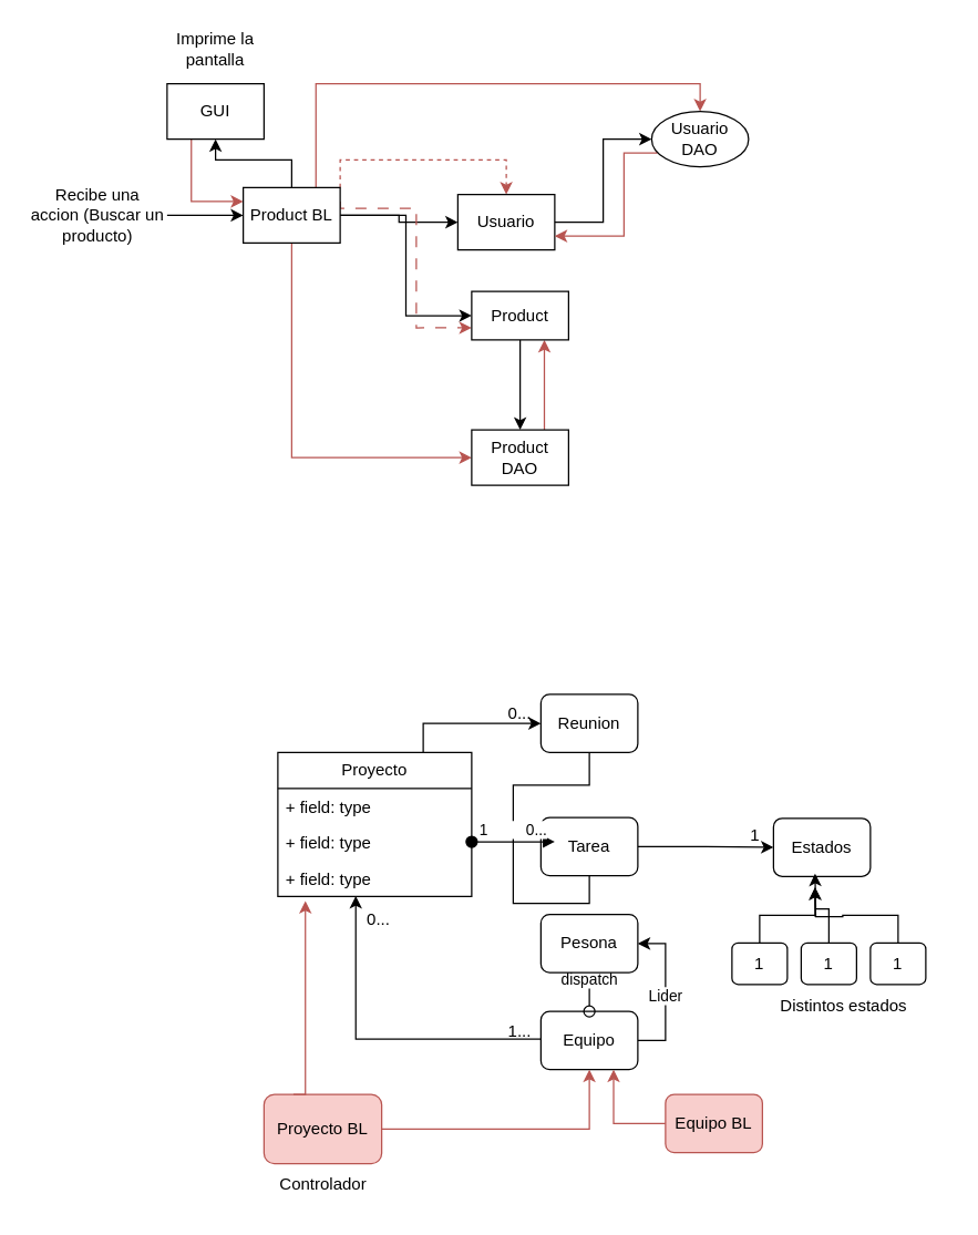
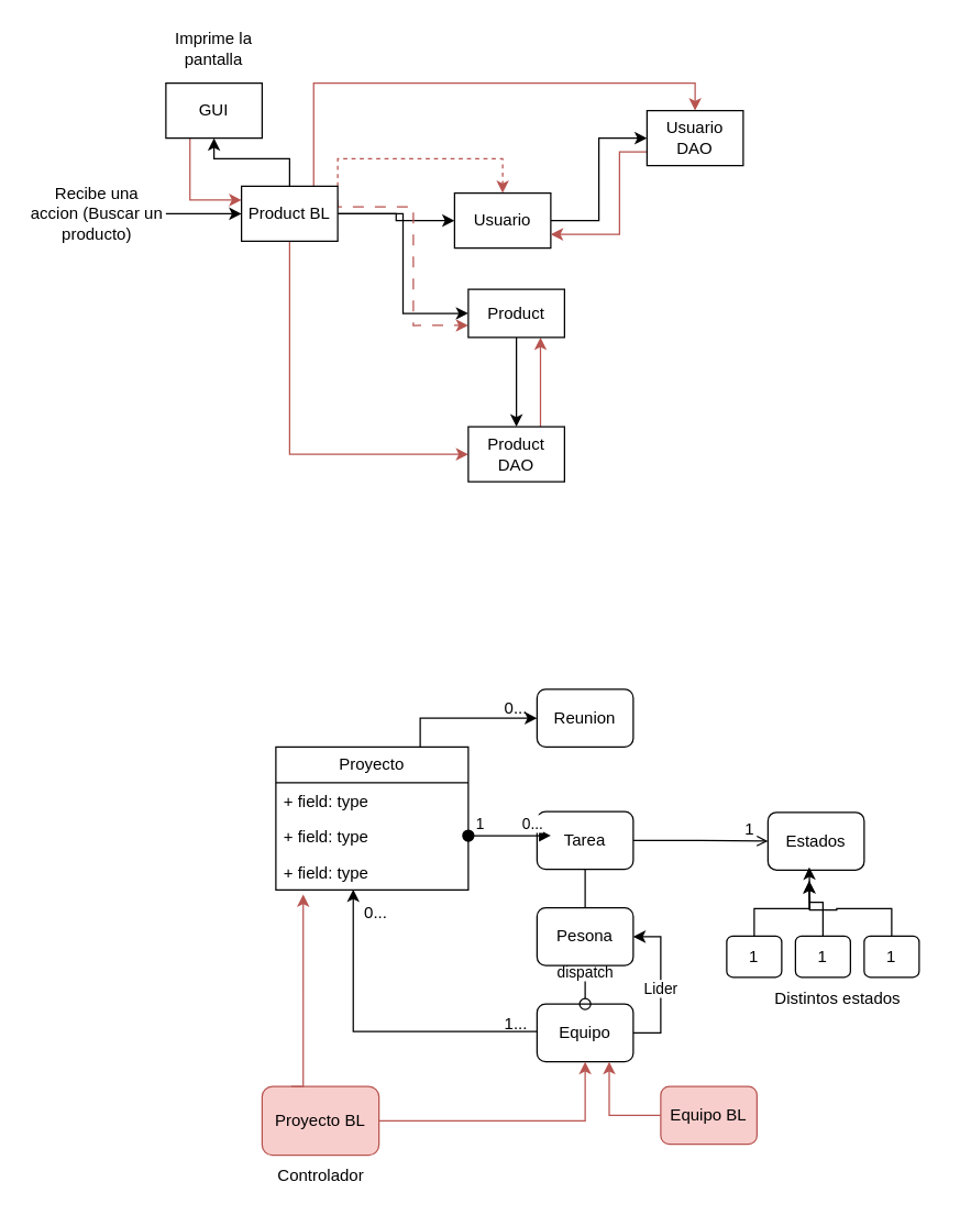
  <mxCell id="0" />
  <mxCell id="1" parent="0" />
  <mxCell id="2" style="edgeStyle=orthogonalEdgeStyle;rounded=0;orthogonalLoop=1;jettySize=auto;html=1;exitX=0.25;exitY=1;exitDx=0;exitDy=0;entryX=0;entryY=0.25;entryDx=0;entryDy=0;fillColor=#f8cecc;strokeColor=#b85450;" parent="1" source="3" target="11" edge="1"><mxGeometry relative="1" as="geometry" /></mxCell>
  <mxCell id="3" value="GUI" style="rounded=0;whiteSpace=wrap;html=1;" parent="1" vertex="1"><mxGeometry x="120" y="60" width="70" height="40" as="geometry" /></mxCell>
  <mxCell id="4" style="edgeStyle=orthogonalEdgeStyle;rounded=0;orthogonalLoop=1;jettySize=auto;html=1;exitX=1;exitY=0.5;exitDx=0;exitDy=0;" parent="1" source="11" target="17" edge="1"><mxGeometry relative="1" as="geometry" /></mxCell>
  <mxCell id="5" style="edgeStyle=orthogonalEdgeStyle;rounded=0;orthogonalLoop=1;jettySize=auto;html=1;exitX=1;exitY=0.5;exitDx=0;exitDy=0;entryX=0;entryY=0.5;entryDx=0;entryDy=0;" parent="1" source="11" target="21" edge="1"><mxGeometry relative="1" as="geometry"><mxPoint x="330" y="230" as="targetPoint" /></mxGeometry></mxCell>
  <mxCell id="6" style="edgeStyle=orthogonalEdgeStyle;rounded=0;orthogonalLoop=1;jettySize=auto;html=1;exitX=1;exitY=0;exitDx=0;exitDy=0;entryX=0.5;entryY=0;entryDx=0;entryDy=0;dashed=1;fillColor=#f8cecc;strokeColor=#b85450;" parent="1" source="11" target="17" edge="1"><mxGeometry relative="1" as="geometry" /></mxCell>
  <mxCell id="7" style="edgeStyle=orthogonalEdgeStyle;rounded=0;orthogonalLoop=1;jettySize=auto;html=1;" parent="1" source="11" target="3" edge="1"><mxGeometry relative="1" as="geometry" /></mxCell>
  <mxCell id="8" style="edgeStyle=orthogonalEdgeStyle;rounded=0;orthogonalLoop=1;jettySize=auto;html=1;exitX=0.75;exitY=0;exitDx=0;exitDy=0;entryX=0.5;entryY=0;entryDx=0;entryDy=0;fillColor=#f8cecc;strokeColor=#b85450;" parent="1" source="11" target="19" edge="1"><mxGeometry relative="1" as="geometry" /></mxCell>
  <mxCell id="9" style="edgeStyle=orthogonalEdgeStyle;rounded=0;orthogonalLoop=1;jettySize=auto;html=1;exitX=1;exitY=0.25;exitDx=0;exitDy=0;entryX=0;entryY=0.75;entryDx=0;entryDy=0;dashed=1;dashPattern=8 8;fillColor=#f8cecc;strokeColor=#b85450;" parent="1" source="11" target="21" edge="1"><mxGeometry relative="1" as="geometry"><Array as="points"><mxPoint x="300" y="150" /><mxPoint x="300" y="236" /></Array></mxGeometry></mxCell>
  <mxCell id="10" style="edgeStyle=orthogonalEdgeStyle;rounded=0;orthogonalLoop=1;jettySize=auto;html=1;exitX=0.5;exitY=1;exitDx=0;exitDy=0;entryX=0;entryY=0.5;entryDx=0;entryDy=0;fillColor=#f8cecc;strokeColor=#b85450;" parent="1" source="11" target="13" edge="1"><mxGeometry relative="1" as="geometry" /></mxCell>
  <mxCell id="11" value="Product BL" style="rounded=0;whiteSpace=wrap;html=1;" parent="1" vertex="1"><mxGeometry x="175" y="135" width="70" height="40" as="geometry" /></mxCell>
  <mxCell id="12" style="edgeStyle=orthogonalEdgeStyle;rounded=0;orthogonalLoop=1;jettySize=auto;html=1;exitX=0.75;exitY=0;exitDx=0;exitDy=0;entryX=0.75;entryY=1;entryDx=0;entryDy=0;fillColor=#f8cecc;strokeColor=#b85450;" parent="1" source="13" target="21" edge="1"><mxGeometry relative="1" as="geometry" /></mxCell>
  <mxCell id="13" value="Product DAO" style="rounded=0;whiteSpace=wrap;html=1;" parent="1" vertex="1"><mxGeometry x="340" y="310" width="70" height="40" as="geometry" /></mxCell>
  <mxCell id="14" style="edgeStyle=orthogonalEdgeStyle;rounded=0;orthogonalLoop=1;jettySize=auto;html=1;entryX=0;entryY=0.5;entryDx=0;entryDy=0;" parent="1" source="15" target="11" edge="1"><mxGeometry relative="1" as="geometry" /></mxCell>
  <mxCell id="15" value="Recibe una accion (Buscar un producto)" style="text;html=1;align=center;verticalAlign=middle;whiteSpace=wrap;rounded=0;" parent="1" vertex="1"><mxGeometry x="20" y="140" width="100" height="30" as="geometry" /></mxCell>
  <mxCell id="16" style="edgeStyle=orthogonalEdgeStyle;rounded=0;orthogonalLoop=1;jettySize=auto;html=1;entryX=0;entryY=0.5;entryDx=0;entryDy=0;" parent="1" source="17" target="19" edge="1"><mxGeometry relative="1" as="geometry" /></mxCell>
  <mxCell id="17" value="Usuario" style="rounded=0;whiteSpace=wrap;html=1;" parent="1" vertex="1"><mxGeometry x="330" y="140" width="70" height="40" as="geometry" /></mxCell>
  <mxCell id="18" style="edgeStyle=orthogonalEdgeStyle;rounded=0;orthogonalLoop=1;jettySize=auto;html=1;exitX=0;exitY=0.75;exitDx=0;exitDy=0;entryX=1;entryY=0.75;entryDx=0;entryDy=0;fillColor=#f8cecc;strokeColor=#b85450;" parent="1" source="19" target="17" edge="1"><mxGeometry relative="1" as="geometry"><Array as="points"><mxPoint x="450" y="110" /><mxPoint x="450" y="170" /></Array></mxGeometry></mxCell>
- <mxCell id="19" value="Usuario DAO" style="ellipse;whiteSpace=wrap;html=1;" parent="1" vertex="1"><mxGeometry x="470" y="80" width="70" height="40" as="geometry" /></mxCell>
+ <mxCell id="19" value="Usuario DAO" style="rounded=0;whiteSpace=wrap;html=1;" parent="1" vertex="1"><mxGeometry x="470" y="80" width="70" height="40" as="geometry" /></mxCell>
  <mxCell id="20" style="edgeStyle=orthogonalEdgeStyle;rounded=0;orthogonalLoop=1;jettySize=auto;html=1;exitX=0.5;exitY=1;exitDx=0;exitDy=0;entryX=0.5;entryY=0;entryDx=0;entryDy=0;" parent="1" source="21" target="13" edge="1"><mxGeometry relative="1" as="geometry" /></mxCell>
  <mxCell id="21" value="Product" style="rounded=0;whiteSpace=wrap;html=1;" parent="1" vertex="1"><mxGeometry x="340" y="210" width="70" height="35" as="geometry" /></mxCell>
  <mxCell id="22" value="Imprime la pantalla" style="text;html=1;align=center;verticalAlign=middle;whiteSpace=wrap;rounded=0;" parent="1" vertex="1"><mxGeometry x="125" y="20" width="60" height="30" as="geometry" /></mxCell>
  <mxCell id="23" style="edgeStyle=orthogonalEdgeStyle;rounded=0;orthogonalLoop=1;jettySize=auto;html=1;exitX=0.75;exitY=0;exitDx=0;exitDy=0;entryX=0;entryY=0.5;entryDx=0;entryDy=0;" parent="1" source="25" target="46" edge="1"><mxGeometry relative="1" as="geometry" /></mxCell>
  <mxCell id="24" style="edgeStyle=orthogonalEdgeStyle;rounded=0;orthogonalLoop=1;jettySize=auto;html=1;entryX=1;entryY=0.5;entryDx=0;entryDy=0;exitX=0.402;exitY=0.986;exitDx=0;exitDy=0;exitPerimeter=0;startArrow=classic;startFill=1;" parent="1" source="28" target="48" edge="1"><mxGeometry relative="1" as="geometry"><Array as="points"><mxPoint x="256" y="750" /><mxPoint x="420" y="750" /><mxPoint x="420" y="745" /></Array></mxGeometry></mxCell>
  <mxCell id="25" value="Proyecto" style="swimlane;fontStyle=0;childLayout=stackLayout;horizontal=1;startSize=26;fillColor=none;horizontalStack=0;resizeParent=1;resizeParentMax=0;resizeLast=0;collapsible=1;marginBottom=0;whiteSpace=wrap;html=1;" parent="1" vertex="1"><mxGeometry x="200" y="543" width="140" height="104" as="geometry" /></mxCell>
  <mxCell id="26" value="+ field: type" style="text;strokeColor=none;fillColor=none;align=left;verticalAlign=top;spacingLeft=4;spacingRight=4;overflow=hidden;rotatable=0;points=[[0,0.5],[1,0.5]];portConstraint=eastwest;whiteSpace=wrap;html=1;" parent="25" vertex="1"><mxGeometry y="26" width="140" height="26" as="geometry" /></mxCell>
  <mxCell id="27" value="+ field: type" style="text;strokeColor=none;fillColor=none;align=left;verticalAlign=top;spacingLeft=4;spacingRight=4;overflow=hidden;rotatable=0;points=[[0,0.5],[1,0.5]];portConstraint=eastwest;whiteSpace=wrap;html=1;" parent="25" vertex="1"><mxGeometry y="52" width="140" height="26" as="geometry" /></mxCell>
  <mxCell id="28" value="+ field: type" style="text;strokeColor=none;fillColor=none;align=left;verticalAlign=top;spacingLeft=4;spacingRight=4;overflow=hidden;rotatable=0;points=[[0,0.5],[1,0.5]];portConstraint=eastwest;whiteSpace=wrap;html=1;" parent="25" vertex="1"><mxGeometry y="78" width="140" height="26" as="geometry" /></mxCell>
- <mxCell id="29" style="edgeStyle=orthogonalEdgeStyle;rounded=0;orthogonalLoop=1;jettySize=auto;html=1;exitX=1;exitY=0.5;exitDx=0;exitDy=0;" parent="1" source="31" target="33" edge="1"><mxGeometry relative="1" as="geometry" /></mxCell>
- <mxCell id="30" style="edgeStyle=orthogonalEdgeStyle;rounded=0;orthogonalLoop=1;jettySize=auto;html=1;exitX=0.5;exitY=1;exitDx=0;exitDy=0;endArrow=none;endFill=0;" parent="1" source="31" target="46" edge="1"><mxGeometry relative="1" as="geometry" /></mxCell>
+ <mxCell id="29" style="edgeStyle=orthogonalEdgeStyle;rounded=0;orthogonalLoop=1;jettySize=auto;html=1;exitX=1;exitY=0.5;exitDx=0;exitDy=0;endArrow=open;" parent="1" source="31" target="33" edge="1"><mxGeometry relative="1" as="geometry" /></mxCell>
+ <mxCell id="30" style="edgeStyle=orthogonalEdgeStyle;rounded=0;orthogonalLoop=1;jettySize=auto;html=1;exitX=0.5;exitY=1;exitDx=0;exitDy=0;entryX=0.5;entryY=0;entryDx=0;entryDy=0;endArrow=none;endFill=0;" parent="1" source="31" target="45" edge="1"><mxGeometry relative="1" as="geometry" /></mxCell>
  <mxCell id="31" value="Tarea" style="rounded=1;whiteSpace=wrap;html=1;" parent="1" vertex="1"><mxGeometry x="390" y="590" width="70" height="42" as="geometry" /></mxCell>
  <mxCell id="32" value="1&amp;nbsp; &amp;nbsp; &amp;nbsp; &amp;nbsp; &amp;nbsp;0..." style="html=1;verticalAlign=bottom;startArrow=oval;startFill=1;endArrow=block;startSize=8;curved=0;rounded=0;" parent="1" edge="1"><mxGeometry width="60" relative="1" as="geometry"><mxPoint x="340" y="607.5" as="sourcePoint" /><mxPoint x="400" y="607.5" as="targetPoint" /></mxGeometry></mxCell>
  <mxCell id="33" value="Estados" style="rounded=1;whiteSpace=wrap;html=1;" parent="1" vertex="1"><mxGeometry x="558" y="590.5" width="70" height="42" as="geometry" /></mxCell>
  <mxCell id="34" style="edgeStyle=orthogonalEdgeStyle;rounded=0;orthogonalLoop=1;jettySize=auto;html=1;exitX=0.5;exitY=0;exitDx=0;exitDy=0;" parent="1" source="35" edge="1"><mxGeometry relative="1" as="geometry"><mxPoint x="588" y="640.5" as="targetPoint" /></mxGeometry></mxCell>
  <mxCell id="35" value="1" style="rounded=1;whiteSpace=wrap;html=1;" parent="1" vertex="1"><mxGeometry x="528" y="680.5" width="40" height="30" as="geometry" /></mxCell>
  <mxCell id="36" style="edgeStyle=orthogonalEdgeStyle;rounded=0;orthogonalLoop=1;jettySize=auto;html=1;exitX=0.5;exitY=0;exitDx=0;exitDy=0;" parent="1" source="37" edge="1"><mxGeometry relative="1" as="geometry"><mxPoint x="588" y="630.5" as="targetPoint" /></mxGeometry></mxCell>
  <mxCell id="37" value="1" style="rounded=1;whiteSpace=wrap;html=1;" parent="1" vertex="1"><mxGeometry x="578" y="680.5" width="40" height="30" as="geometry" /></mxCell>
  <mxCell id="38" value="Distintos estados" style="text;html=1;align=center;verticalAlign=middle;whiteSpace=wrap;rounded=0;" parent="1" vertex="1"><mxGeometry x="534" y="710.5" width="150" height="30" as="geometry" /></mxCell>
  <mxCell id="39" style="edgeStyle=orthogonalEdgeStyle;rounded=0;orthogonalLoop=1;jettySize=auto;html=1;exitX=0.5;exitY=0;exitDx=0;exitDy=0;" parent="1" source="40" edge="1"><mxGeometry relative="1" as="geometry"><mxPoint x="588" y="640.5" as="targetPoint" /><mxPoint x="648" y="660.5" as="sourcePoint" /></mxGeometry></mxCell>
  <mxCell id="40" value="1" style="rounded=1;whiteSpace=wrap;html=1;" parent="1" vertex="1"><mxGeometry x="628" y="680.5" width="40" height="30" as="geometry" /></mxCell>
  <mxCell id="41" style="edgeStyle=orthogonalEdgeStyle;rounded=0;orthogonalLoop=1;jettySize=auto;html=1;entryX=1;entryY=0.5;entryDx=0;entryDy=0;exitX=1;exitY=0.5;exitDx=0;exitDy=0;" parent="1" source="43" target="45" edge="1"><mxGeometry relative="1" as="geometry" /></mxCell>
  <mxCell id="42" value="Lider" style="edgeLabel;html=1;align=center;verticalAlign=middle;resizable=0;points=[];" parent="41" vertex="1" connectable="0"><mxGeometry x="-0.504" y="1" relative="1" as="geometry"><mxPoint y="-26" as="offset" /></mxGeometry></mxCell>
  <mxCell id="43" value="Equipo" style="rounded=1;whiteSpace=wrap;html=1;" parent="1" vertex="1"><mxGeometry x="390" y="730" width="70" height="42" as="geometry" /></mxCell>
  <mxCell id="44" value="dispatch" style="html=1;verticalAlign=bottom;startArrow=oval;startFill=0;endArrow=block;startSize=8;curved=0;rounded=0;exitX=0.5;exitY=0;exitDx=0;exitDy=0;entryX=0.5;entryY=1;entryDx=0;entryDy=0;" parent="1" source="43" target="45" edge="1"><mxGeometry width="60" relative="1" as="geometry"><mxPoint x="410" y="710" as="sourcePoint" /><mxPoint x="470" y="710" as="targetPoint" /><mxPoint as="offset" /></mxGeometry></mxCell>
  <mxCell id="45" value="Pesona" style="rounded=1;whiteSpace=wrap;html=1;" parent="1" vertex="1"><mxGeometry x="390" y="660" width="70" height="42" as="geometry" /></mxCell>
  <mxCell id="46" value="Reunion" style="rounded=1;whiteSpace=wrap;html=1;" parent="1" vertex="1"><mxGeometry x="390" y="501" width="70" height="42" as="geometry" /></mxCell>
  <mxCell id="47" value="0..." style="text;html=1;align=center;verticalAlign=middle;whiteSpace=wrap;rounded=0;" parent="1" vertex="1"><mxGeometry x="350" y="500" width="50" height="30" as="geometry" /></mxCell>
  <mxCell id="48" value="1..." style="text;html=1;align=center;verticalAlign=middle;whiteSpace=wrap;rounded=0;" parent="1" vertex="1"><mxGeometry x="350" y="730" width="50" height="30" as="geometry" /></mxCell>
  <mxCell id="49" style="edgeStyle=orthogonalEdgeStyle;rounded=0;orthogonalLoop=1;jettySize=auto;html=1;exitX=1;exitY=0.5;exitDx=0;exitDy=0;entryX=0.5;entryY=1;entryDx=0;entryDy=0;fillColor=#f8cecc;strokeColor=#b85450;" parent="1" source="50" target="43" edge="1"><mxGeometry relative="1" as="geometry" /></mxCell>
  <mxCell id="50" value="Proyecto BL" style="rounded=1;whiteSpace=wrap;html=1;fillColor=#f8cecc;strokeColor=#b85450;" parent="1" vertex="1"><mxGeometry x="190" y="790" width="85" height="50" as="geometry" /></mxCell>
  <mxCell id="51" style="edgeStyle=orthogonalEdgeStyle;rounded=0;orthogonalLoop=1;jettySize=auto;html=1;exitX=0.25;exitY=0;exitDx=0;exitDy=0;entryX=0.142;entryY=1.126;entryDx=0;entryDy=0;entryPerimeter=0;fillColor=#f8cecc;strokeColor=#b85450;" parent="1" source="50" target="28" edge="1"><mxGeometry relative="1" as="geometry"><Array as="points"><mxPoint x="220" y="790" /></Array></mxGeometry></mxCell>
  <mxCell id="52" style="edgeStyle=orthogonalEdgeStyle;rounded=0;orthogonalLoop=1;jettySize=auto;html=1;entryX=0.75;entryY=1;entryDx=0;entryDy=0;fillColor=#f8cecc;strokeColor=#b85450;" parent="1" source="53" target="43" edge="1"><mxGeometry relative="1" as="geometry" /></mxCell>
  <mxCell id="53" value="Equipo&amp;nbsp;&lt;span style=&quot;background-color: initial;&quot;&gt;BL&lt;/span&gt;" style="rounded=1;whiteSpace=wrap;html=1;fillColor=#f8cecc;strokeColor=#b85450;" parent="1" vertex="1"><mxGeometry x="480" y="790" width="70" height="42" as="geometry" /></mxCell>
  <mxCell id="54" value="Controlador" style="text;html=1;align=center;verticalAlign=middle;whiteSpace=wrap;rounded=0;" parent="1" vertex="1"><mxGeometry x="202.5" y="840" width="60" height="30" as="geometry" /></mxCell>
  <mxCell id="55" value="0..." style="text;html=1;align=center;verticalAlign=middle;whiteSpace=wrap;rounded=0;" parent="1" vertex="1"><mxGeometry x="247.5" y="649" width="50" height="30" as="geometry" /></mxCell>
  <mxCell id="56" value="1" style="text;html=1;align=center;verticalAlign=middle;whiteSpace=wrap;rounded=0;" parent="1" vertex="1"><mxGeometry x="520" y="587.5" width="50" height="30" as="geometry" /></mxCell>
